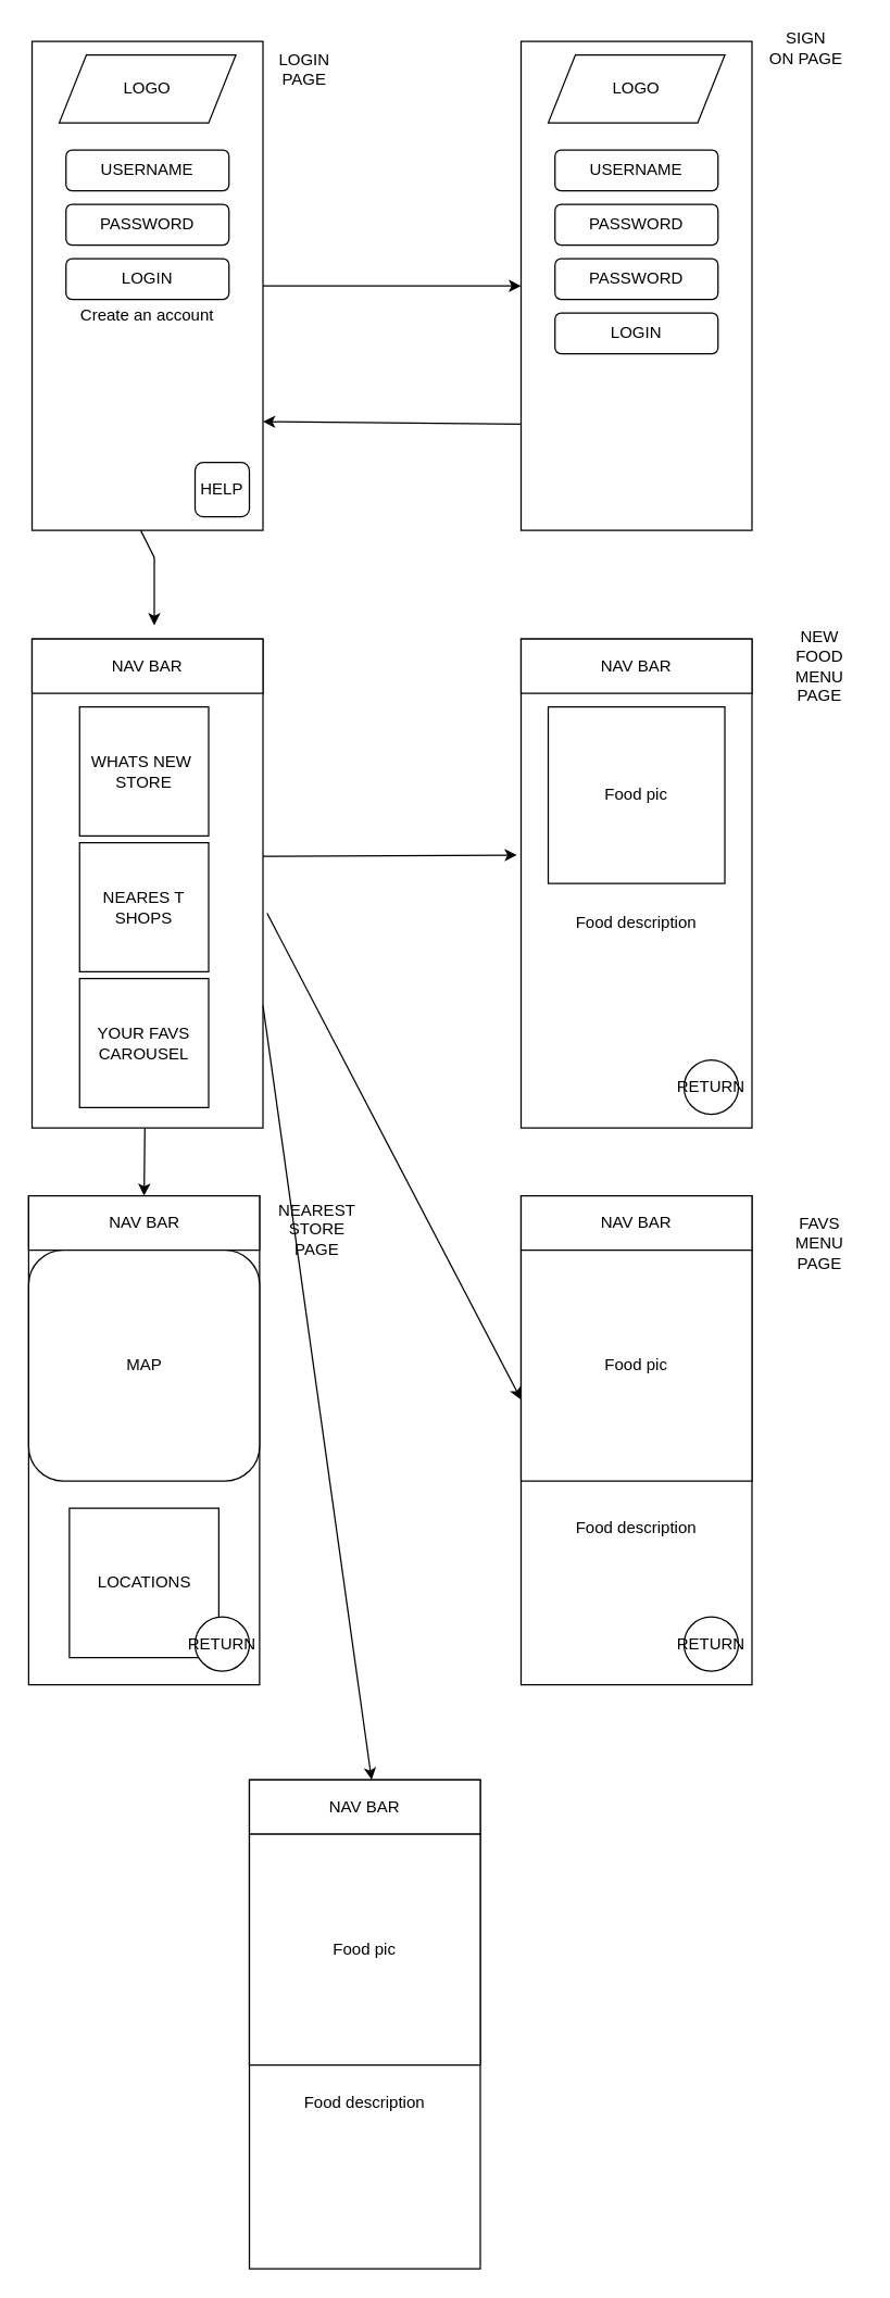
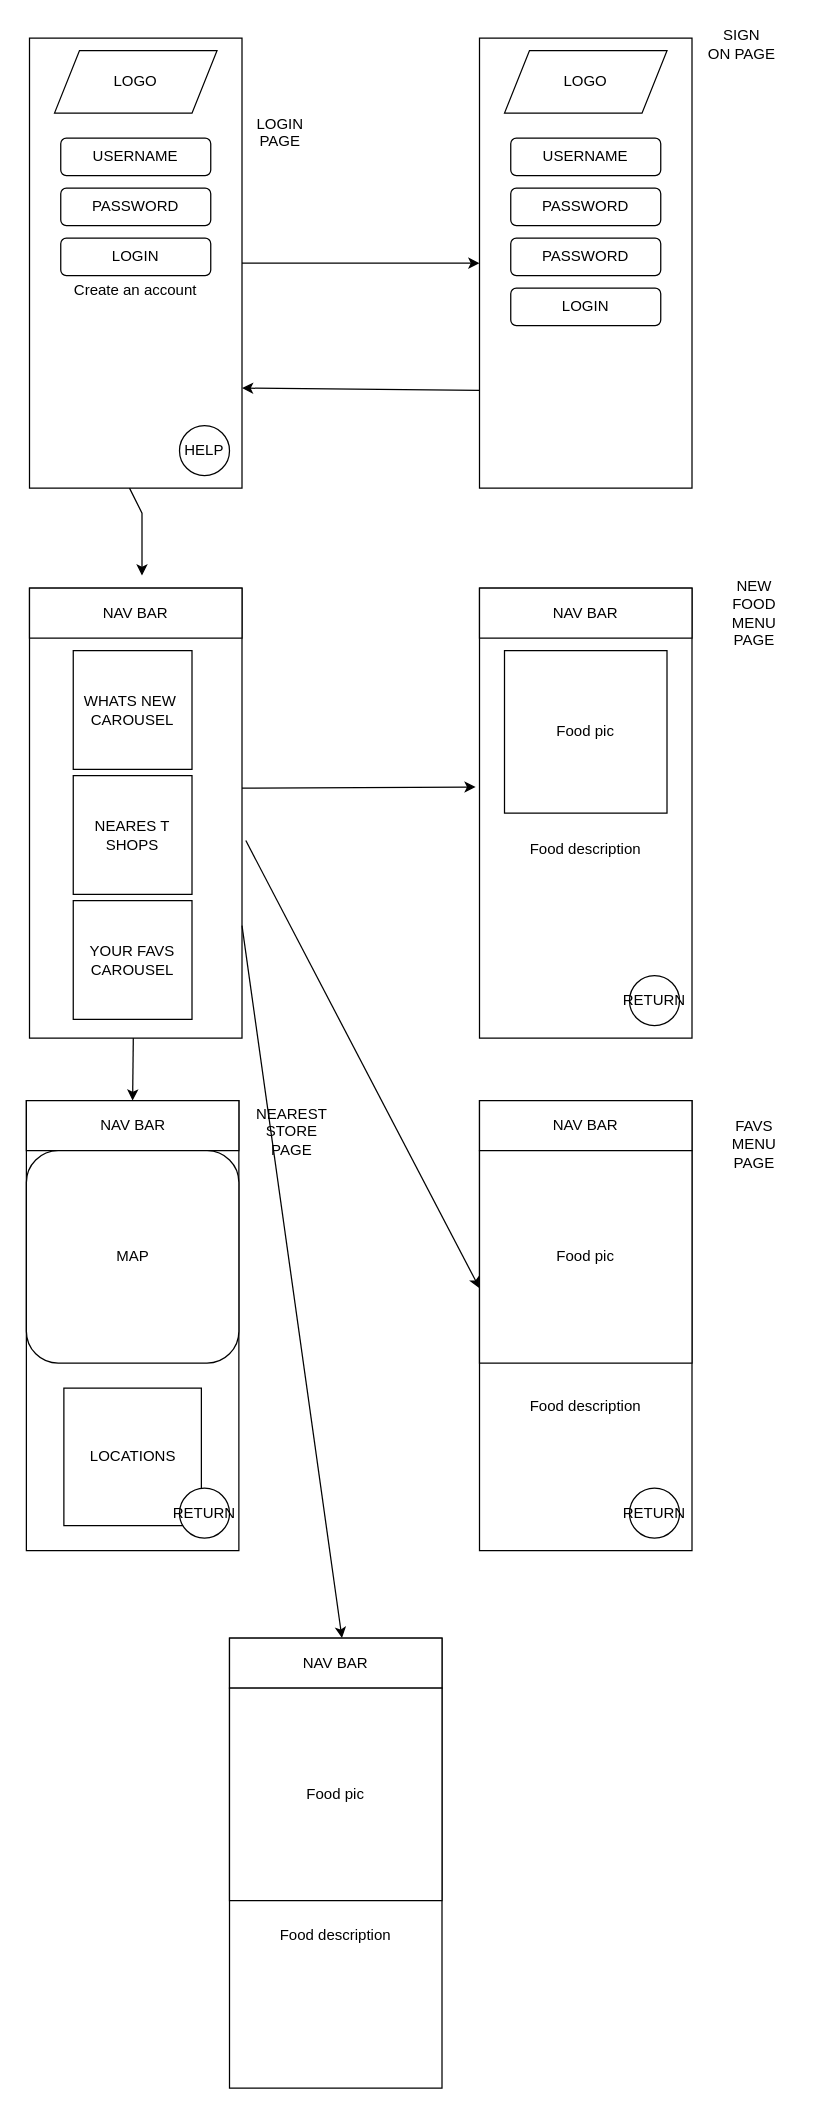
  <mxCell id="0" />
  <mxCell id="1" parent="0" />
  <mxCell id="2" value="&lt;br&gt;&lt;br&gt;&lt;br&gt;Create an account" style="whiteSpace=wrap;html=1;" vertex="1" parent="1"><mxGeometry x="23" y="30" width="170" height="360" as="geometry" /></mxCell>
  <mxCell id="3" value="USERNAME" style="rounded=1;whiteSpace=wrap;html=1;" vertex="1" parent="1"><mxGeometry x="48" y="110" width="120" height="30" as="geometry" /></mxCell>
  <mxCell id="4" value="PASSWORD" style="rounded=1;whiteSpace=wrap;html=1;" vertex="1" parent="1"><mxGeometry x="48" y="150" width="120" height="30" as="geometry" /></mxCell>
- <mxCell id="5" value="HELP" style="whiteSpace=wrap;html=1;aspect=fixed;rounded=1;" vertex="1" parent="1"><mxGeometry x="143" y="340" width="40" height="40" as="geometry" /></mxCell>
+ <mxCell id="5" value="HELP" style="ellipse;whiteSpace=wrap;html=1;aspect=fixed;" vertex="1" parent="1"><mxGeometry x="143" y="340" width="40" height="40" as="geometry" /></mxCell>
  <mxCell id="6" value="LOGIN" style="rounded=1;whiteSpace=wrap;html=1;" vertex="1" parent="1"><mxGeometry x="48" y="190" width="120" height="30" as="geometry" /></mxCell>
  <mxCell id="7" value="" style="endArrow=classic;html=1;rounded=0;exitX=1;exitY=0.5;exitDx=0;exitDy=0;" edge="1" parent="1" source="2"><mxGeometry width="50" height="50" relative="1" as="geometry"><mxPoint x="363" y="260" as="sourcePoint" /><mxPoint x="383" y="210" as="targetPoint" /></mxGeometry></mxCell>
  <mxCell id="8" value="" style="whiteSpace=wrap;html=1;" vertex="1" parent="1"><mxGeometry x="383" y="30" width="170" height="360" as="geometry" /></mxCell>
  <mxCell id="9" value="USERNAME" style="rounded=1;whiteSpace=wrap;html=1;" vertex="1" parent="1"><mxGeometry x="408" y="110" width="120" height="30" as="geometry" /></mxCell>
  <mxCell id="10" value="PASSWORD" style="rounded=1;whiteSpace=wrap;html=1;" vertex="1" parent="1"><mxGeometry x="408" y="150" width="120" height="30" as="geometry" /></mxCell>
  <mxCell id="11" value="PASSWORD" style="rounded=1;whiteSpace=wrap;html=1;" vertex="1" parent="1"><mxGeometry x="408" y="190" width="120" height="30" as="geometry" /></mxCell>
  <mxCell id="12" value="LOGIN" style="rounded=1;whiteSpace=wrap;html=1;" vertex="1" parent="1"><mxGeometry x="408" y="230" width="120" height="30" as="geometry" /></mxCell>
  <mxCell id="13" value="LOGO" style="shape=parallelogram;perimeter=parallelogramPerimeter;whiteSpace=wrap;html=1;fixedSize=1;" vertex="1" parent="1"><mxGeometry x="43" y="40" width="130" height="50" as="geometry" /></mxCell>
  <mxCell id="14" value="LOGO" style="shape=parallelogram;perimeter=parallelogramPerimeter;whiteSpace=wrap;html=1;fixedSize=1;" vertex="1" parent="1"><mxGeometry x="403" y="40" width="130" height="50" as="geometry" /></mxCell>
  <mxCell id="15" value="" style="whiteSpace=wrap;html=1;" vertex="1" parent="1"><mxGeometry x="23" y="470" width="170" height="360" as="geometry" /></mxCell>
  <mxCell id="16" value="" style="endArrow=classic;html=1;rounded=0;exitX=0;exitY=0.783;exitDx=0;exitDy=0;exitPerimeter=0;" edge="1" parent="1" source="8"><mxGeometry width="50" height="50" relative="1" as="geometry"><mxPoint x="373" y="310" as="sourcePoint" /><mxPoint x="193" y="310" as="targetPoint" /></mxGeometry></mxCell>
  <mxCell id="17" value="" style="endArrow=classic;html=1;rounded=0;" edge="1" parent="1"><mxGeometry width="50" height="50" relative="1" as="geometry"><mxPoint x="103" y="390" as="sourcePoint" /><mxPoint x="113" y="460" as="targetPoint" /><Array as="points"><mxPoint x="113" y="410" /></Array></mxGeometry></mxCell>
- <mxCell id="18" value="WHATS NEW&amp;nbsp;&lt;br&gt;STORE&lt;br&gt;" style="whiteSpace=wrap;html=1;aspect=fixed;" vertex="1" parent="1"><mxGeometry x="58" y="520" width="95" height="95" as="geometry" /></mxCell>
+ <mxCell id="18" value="WHATS NEW&amp;nbsp;&lt;br&gt;CAROUSEL&lt;br&gt;" style="whiteSpace=wrap;html=1;aspect=fixed;" vertex="1" parent="1"><mxGeometry x="58" y="520" width="95" height="95" as="geometry" /></mxCell>
  <mxCell id="19" value="NAV BAR" style="rounded=0;whiteSpace=wrap;html=1;" vertex="1" parent="1"><mxGeometry x="23" y="470" width="170" height="40" as="geometry" /></mxCell>
  <mxCell id="20" value="NEARES T SHOPS" style="whiteSpace=wrap;html=1;aspect=fixed;" vertex="1" parent="1"><mxGeometry x="58" y="620" width="95" height="95" as="geometry" /></mxCell>
  <mxCell id="21" value="YOUR FAVS&lt;br&gt;CAROUSEL" style="whiteSpace=wrap;html=1;aspect=fixed;" vertex="1" parent="1"><mxGeometry x="58" y="720" width="95" height="95" as="geometry" /></mxCell>
  <mxCell id="22" value="&lt;br&gt;&lt;br&gt;&lt;br&gt;&lt;br&gt;Food description" style="whiteSpace=wrap;html=1;" vertex="1" parent="1"><mxGeometry x="383" y="470" width="170" height="360" as="geometry" /></mxCell>
  <mxCell id="23" value="" style="endArrow=classic;html=1;rounded=0;entryX=-0.018;entryY=0.442;entryDx=0;entryDy=0;entryPerimeter=0;" edge="1" parent="1" target="22"><mxGeometry width="50" height="50" relative="1" as="geometry"><mxPoint x="193" y="630" as="sourcePoint" /><mxPoint x="243" y="580" as="targetPoint" /></mxGeometry></mxCell>
  <mxCell id="24" value="NAV BAR" style="rounded=0;whiteSpace=wrap;html=1;" vertex="1" parent="1"><mxGeometry x="383" y="470" width="170" height="40" as="geometry" /></mxCell>
  <mxCell id="25" value="Food pic" style="whiteSpace=wrap;html=1;aspect=fixed;" vertex="1" parent="1"><mxGeometry x="403" y="520" width="130" height="130" as="geometry" /></mxCell>
  <mxCell id="26" value="RETURN" style="ellipse;whiteSpace=wrap;html=1;aspect=fixed;" vertex="1" parent="1"><mxGeometry x="503" y="780" width="40" height="40" as="geometry" /></mxCell>
  <mxCell id="27" value="NEW FOOD&lt;br&gt;MENU PAGE" style="text;html=1;strokeColor=none;fillColor=none;align=center;verticalAlign=middle;whiteSpace=wrap;rounded=0;" vertex="1" parent="1"><mxGeometry x="573" y="475" width="60" height="30" as="geometry" /></mxCell>
  <mxCell id="28" value="SIGN&lt;br&gt;ON PAGE" style="text;html=1;strokeColor=none;fillColor=none;align=center;verticalAlign=middle;whiteSpace=wrap;rounded=0;" vertex="1" parent="1"><mxGeometry x="563" y="20" width="60" height="30" as="geometry" /></mxCell>
- <mxCell id="29" value="&lt;div style=&quot;text-align: center&quot;&gt;&lt;span&gt;&lt;font face=&quot;helvetica&quot;&gt;LOGIN&lt;/font&gt;&lt;/span&gt;&lt;/div&gt;&lt;div style=&quot;text-align: center&quot;&gt;&lt;span&gt;&lt;font face=&quot;helvetica&quot;&gt;PAGE&lt;/font&gt;&lt;/span&gt;&lt;/div&gt;" style="text;whiteSpace=wrap;html=1;" vertex="1" parent="1"><mxGeometry x="203" y="30" width="60" height="40" as="geometry" /></mxCell>
+ <mxCell id="29" value="&lt;div style=&quot;text-align: center&quot;&gt;&lt;span&gt;&lt;font face=&quot;helvetica&quot;&gt;LOGIN&lt;/font&gt;&lt;/span&gt;&lt;/div&gt;&lt;div style=&quot;text-align: center&quot;&gt;&lt;span&gt;&lt;font face=&quot;helvetica&quot;&gt;PAGE&lt;/font&gt;&lt;/span&gt;&lt;/div&gt;" style="text;whiteSpace=wrap;html=1;" vertex="1" parent="1"><mxGeometry x="203" y="85" width="60" height="40" as="geometry" /></mxCell>
  <mxCell id="30" value="&lt;br&gt;" style="whiteSpace=wrap;html=1;" vertex="1" parent="1"><mxGeometry x="20.5" y="880" width="170" height="360" as="geometry" /></mxCell>
  <mxCell id="31" value="NAV BAR" style="rounded=0;whiteSpace=wrap;html=1;" vertex="1" parent="1"><mxGeometry x="20.5" y="880" width="170" height="40" as="geometry" /></mxCell>
  <mxCell id="32" value="" style="endArrow=classic;html=1;rounded=0;entryX=0.5;entryY=0;entryDx=0;entryDy=0;" edge="1" parent="1" source="15" target="31"><mxGeometry width="50" height="50" relative="1" as="geometry"><mxPoint x="373" y="800" as="sourcePoint" /><mxPoint x="333" y="760" as="targetPoint" /></mxGeometry></mxCell>
  <mxCell id="33" value="MAP" style="whiteSpace=wrap;html=1;aspect=fixed;rounded=1;" vertex="1" parent="1"><mxGeometry x="20.5" y="920" width="170" height="170" as="geometry" /></mxCell>
  <mxCell id="34" value="LOCATIONS" style="whiteSpace=wrap;html=1;aspect=fixed;" vertex="1" parent="1"><mxGeometry x="50.5" y="1110" width="110" height="110" as="geometry" /></mxCell>
  <mxCell id="35" value="" style="endArrow=classic;html=1;rounded=0;exitX=1.018;exitY=0.561;exitDx=0;exitDy=0;exitPerimeter=0;" edge="1" parent="1" source="15"><mxGeometry width="50" height="50" relative="1" as="geometry"><mxPoint x="193" y="1030" as="sourcePoint" /><mxPoint x="383" y="1030" as="targetPoint" /></mxGeometry></mxCell>
  <mxCell id="36" value="&lt;br&gt;&lt;br&gt;&lt;br&gt;&lt;br&gt;&lt;br&gt;&lt;br&gt;&lt;br&gt;&lt;br&gt;&lt;br&gt;Food description" style="whiteSpace=wrap;html=1;" vertex="1" parent="1"><mxGeometry x="383" y="880" width="170" height="360" as="geometry" /></mxCell>
  <mxCell id="37" value="NAV BAR" style="rounded=0;whiteSpace=wrap;html=1;" vertex="1" parent="1"><mxGeometry x="383" y="880" width="170" height="40" as="geometry" /></mxCell>
  <mxCell id="38" value="NEAREST STORE PAGE" style="text;html=1;strokeColor=none;fillColor=none;align=center;verticalAlign=middle;whiteSpace=wrap;rounded=0;" vertex="1" parent="1"><mxGeometry x="203" y="890" width="60" height="30" as="geometry" /></mxCell>
  <mxCell id="39" value="RETURN" style="ellipse;whiteSpace=wrap;html=1;aspect=fixed;" vertex="1" parent="1"><mxGeometry x="143" y="1190" width="40" height="40" as="geometry" /></mxCell>
  <mxCell id="40" value="FAVS&lt;br&gt;MENU PAGE" style="text;html=1;strokeColor=none;fillColor=none;align=center;verticalAlign=middle;whiteSpace=wrap;rounded=0;" vertex="1" parent="1"><mxGeometry x="573" y="900" width="60" height="30" as="geometry" /></mxCell>
  <mxCell id="41" value="Food pic" style="whiteSpace=wrap;html=1;aspect=fixed;" vertex="1" parent="1"><mxGeometry x="383" y="920" width="170" height="170" as="geometry" /></mxCell>
  <mxCell id="42" value="RETURN" style="ellipse;whiteSpace=wrap;html=1;aspect=fixed;" vertex="1" parent="1"><mxGeometry x="503" y="1190" width="40" height="40" as="geometry" /></mxCell>
  <mxCell id="43" value="" style="endArrow=classic;html=1;rounded=0;exitX=1;exitY=0.75;exitDx=0;exitDy=0;" edge="1" parent="1" source="15"><mxGeometry width="50" height="50" relative="1" as="geometry"><mxPoint x="243" y="1060" as="sourcePoint" /><mxPoint x="273" y="1310" as="targetPoint" /></mxGeometry></mxCell>
  <mxCell id="44" value="&lt;br&gt;&lt;br&gt;&lt;br&gt;&lt;br&gt;&lt;br&gt;&lt;br&gt;&lt;br&gt;&lt;br&gt;Food description" style="whiteSpace=wrap;html=1;" vertex="1" parent="1"><mxGeometry x="183" y="1310" width="170" height="360" as="geometry" /></mxCell>
  <mxCell id="45" value="NAV BAR" style="rounded=0;whiteSpace=wrap;html=1;" vertex="1" parent="1"><mxGeometry x="183" y="1310" width="170" height="40" as="geometry" /></mxCell>
  <mxCell id="46" value="Food pic" style="whiteSpace=wrap;html=1;aspect=fixed;" vertex="1" parent="1"><mxGeometry x="183" y="1350" width="170" height="170" as="geometry" /></mxCell>
